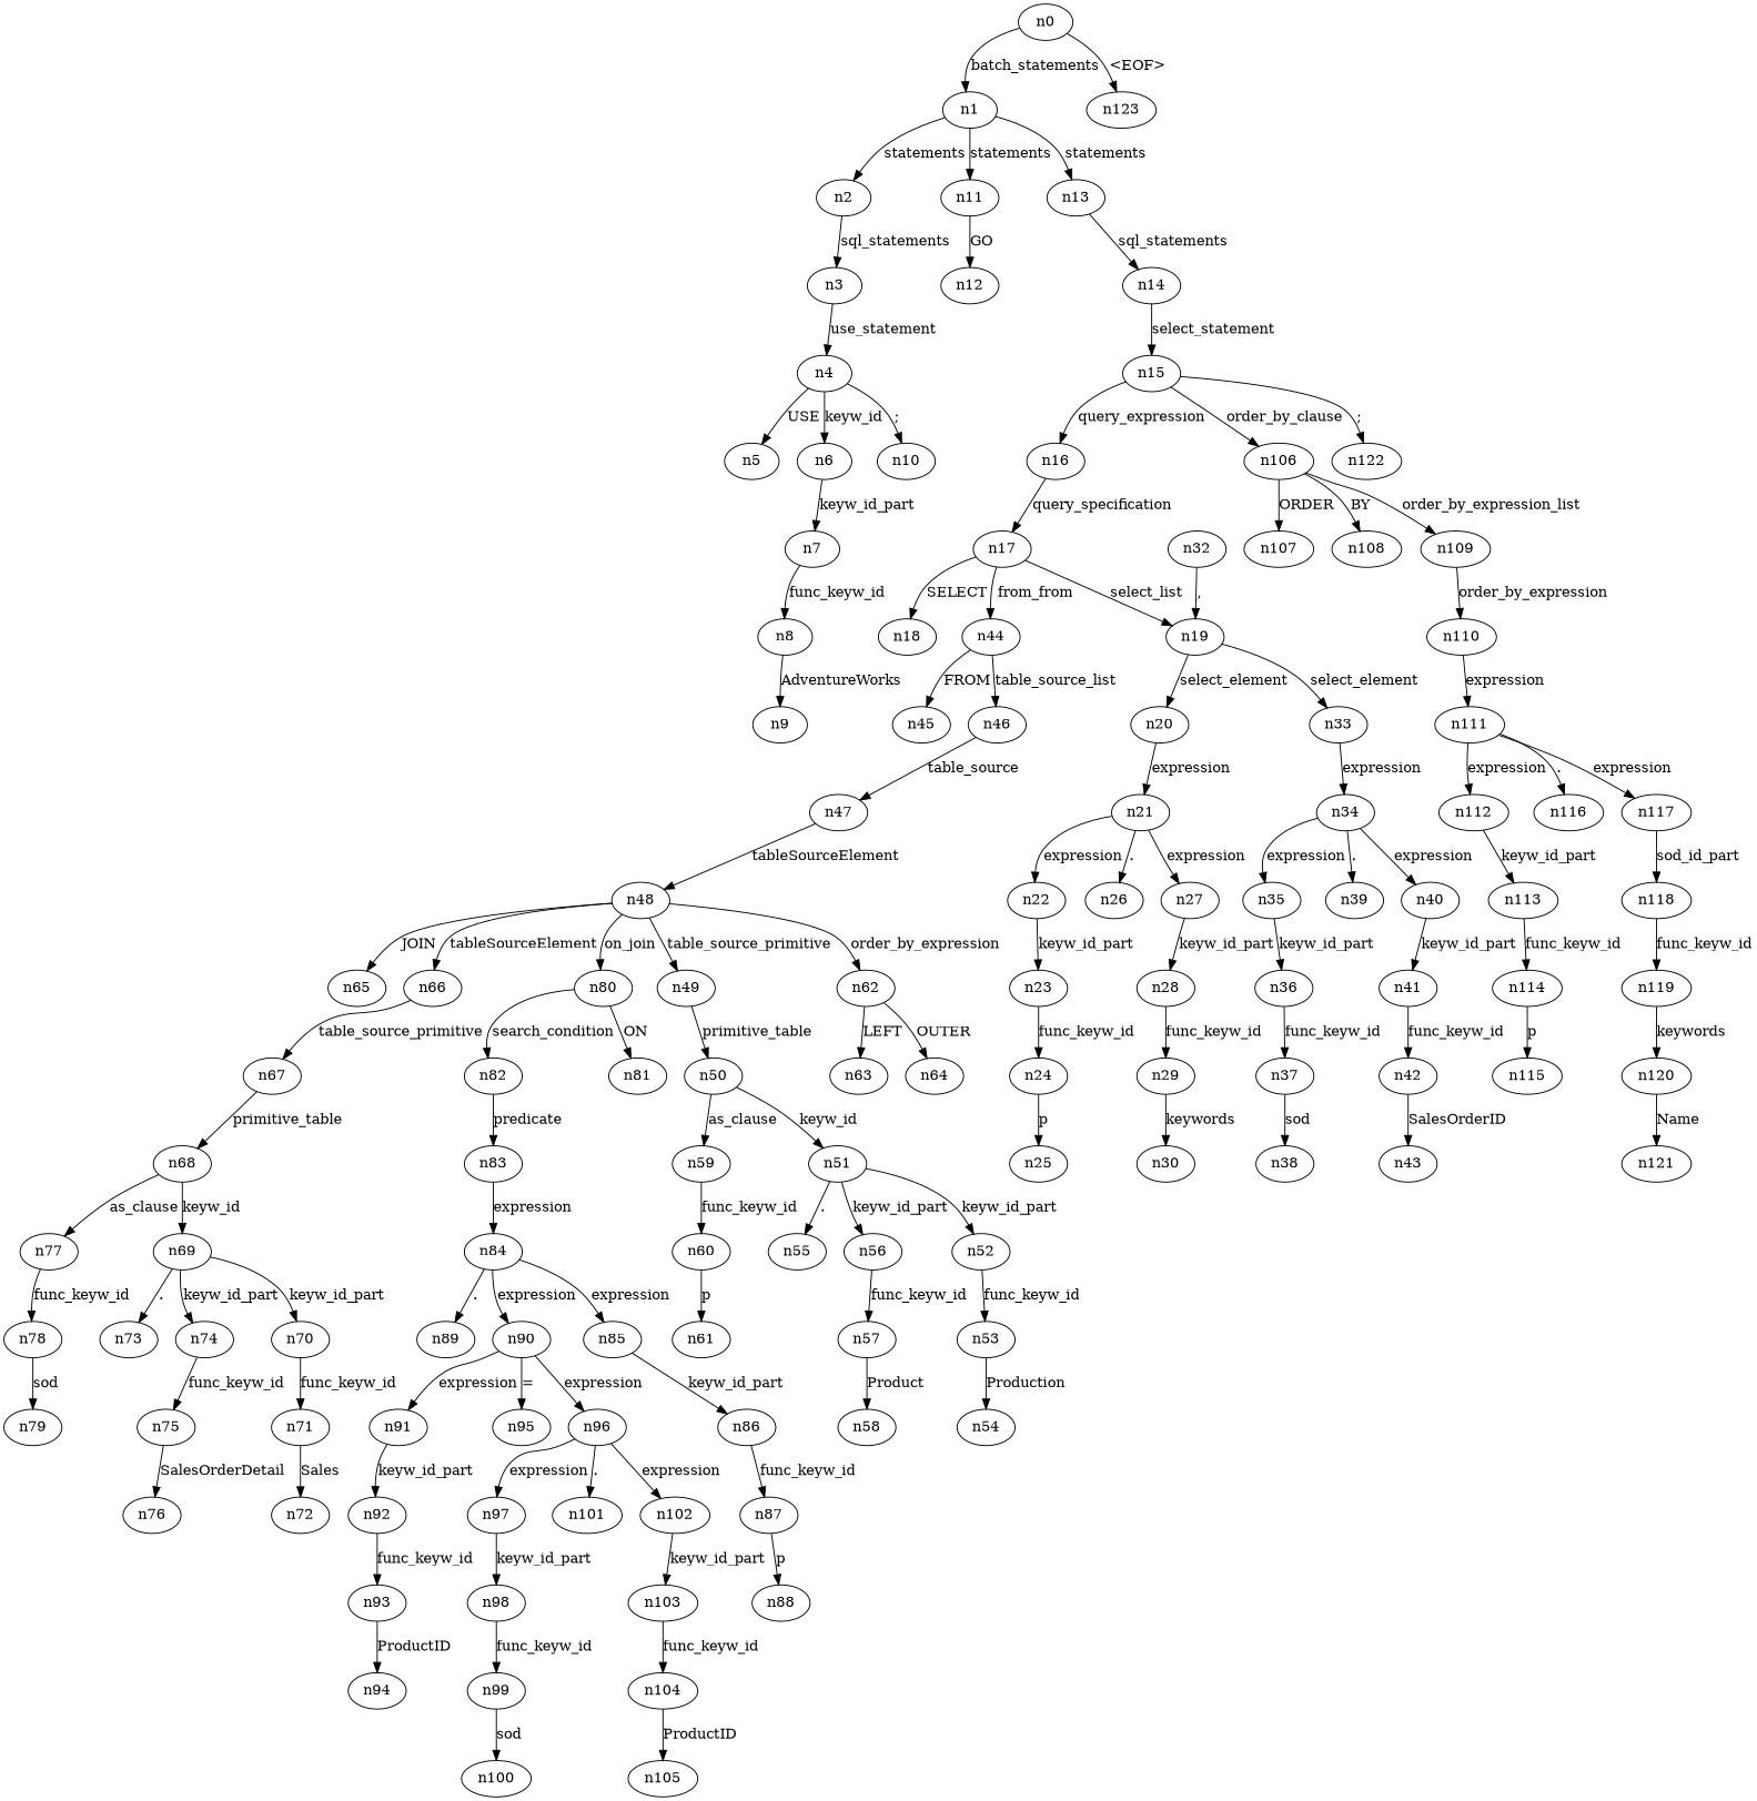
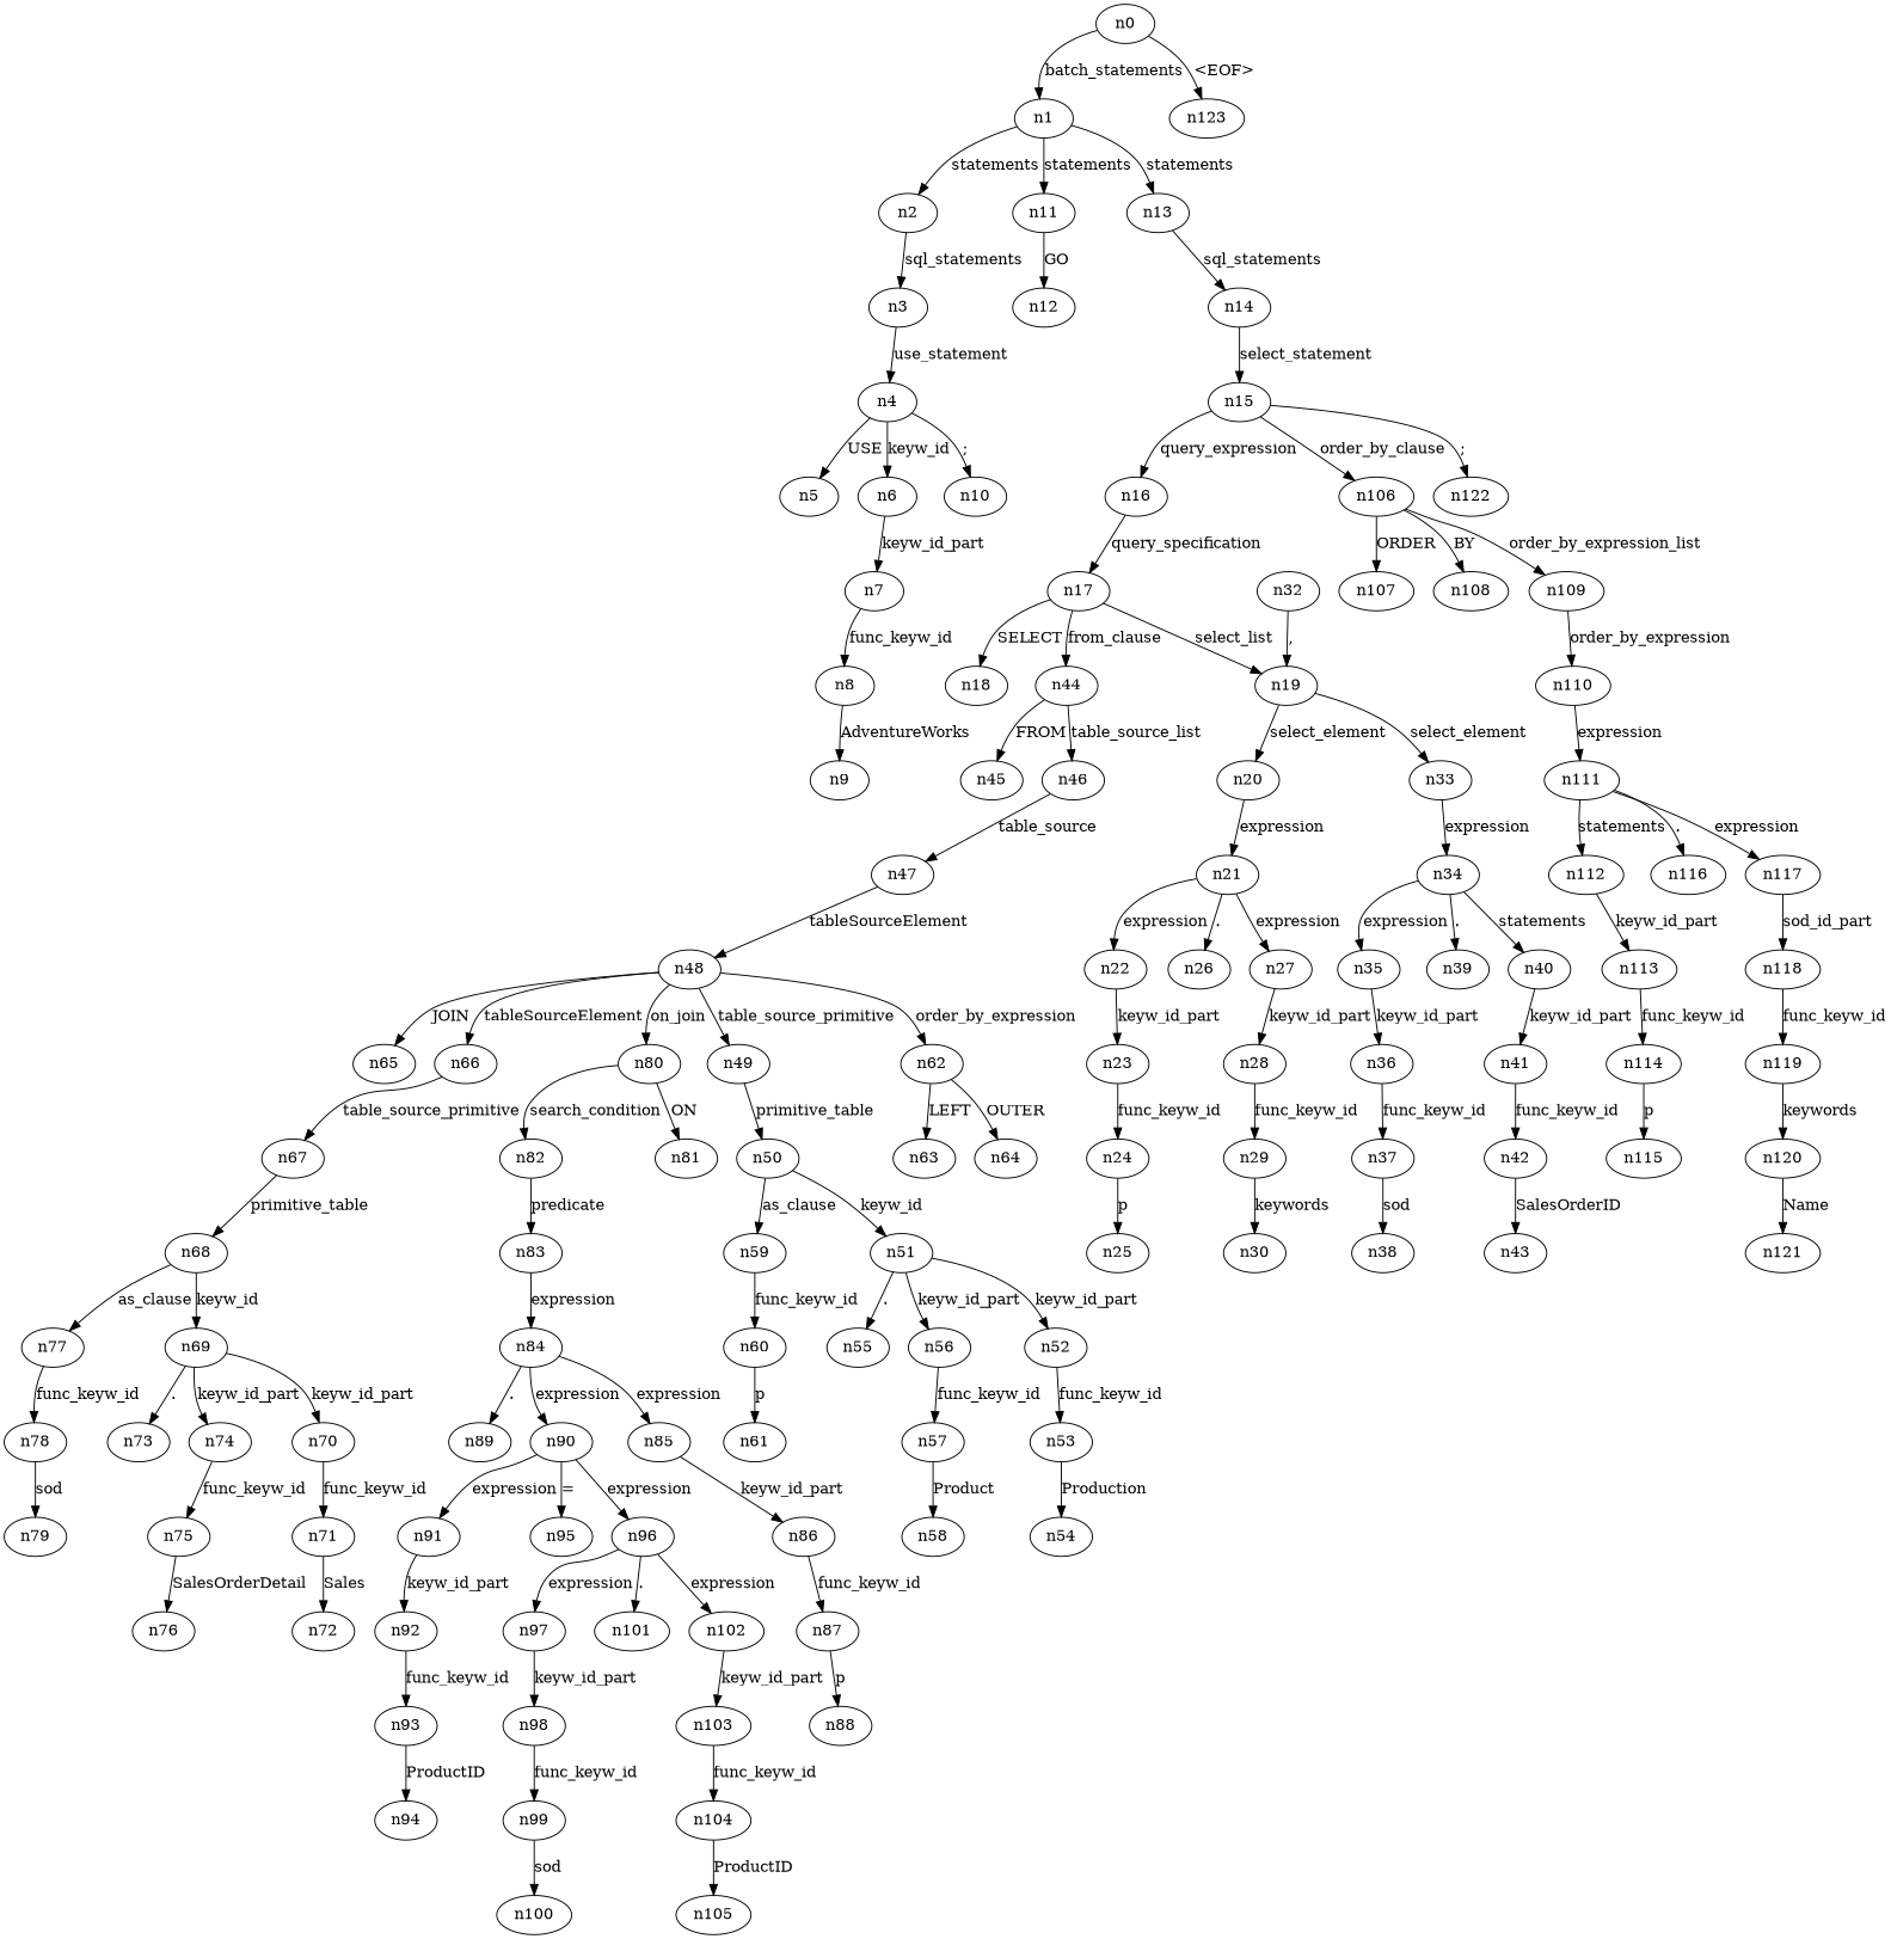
  digraph {
    n0
    n1
    n123
    n2
    n11
    n13
    n3
    n12
    n14
    n4
    n5
    n6
    n10
    n7
    n8
    n9
    n15
    n16
    n106
    n122
    n17
    n107
    n108
    n109
    n18
    n19
    n44
    n20
    n33
    n45
    n46
    n21
    n32
    n34
    n22
    n26
    n27
    n23
    n28
    n24
    n25
    n29
    n30
    n35
    n39
    n40
    n36
    n41
    n37
    n38
    n42
    n43
    n47
    n48
    n49
    n62
    n65
    n66
    n80
    n50
    n63
    n64
    n67
    n81
    n82
    n51
    n59
    n52
    n55
    n56
    n60
    n53
    n57
    n54
    n58
    n61
    n68
    n69
    n77
    n70
    n73
    n74
    n78
    n71
    n75
    n72
    n76
    n79
    n83
    n84
    n85
    n89
    n90
    n86
    n91
    n95
    n96
    n87
    n88
    n92
    n97
    n101
    n102
    n93
    n94
    n98
    n103
    n99
    n100
    n104
    n105
    n110
    n111
    n112
    n116
    n117
    n113
    n118
    n114
    n115
    n119
    n120
    n121
    n0 -> n1 [label=batch_statements]
    n0 -> n123 [label="<EOF>"]
    n1 -> n2 [label=statements]
    n1 -> n11 [label=statements]
    n1 -> n13 [label=statements]
    n2 -> n3 [label=sql_statements]
    n11 -> n12 [label=GO]
    n13 -> n14 [label=sql_statements]
    n3 -> n4 [label=use_statement]
    n14 -> n15 [label=select_statement]
    n4 -> n5 [label=USE]
    n4 -> n6 [label=keyw_id]
    n4 -> n10 [label=";"]
    n6 -> n7 [label=keyw_id_part]
    n7 -> n8 [label=func_keyw_id]
    n8 -> n9 [label=AdventureWorks]
    n15 -> n16 [label=query_expression]
    n15 -> n106 [label=order_by_clause]
    n15 -> n122 [label=";"]
    n16 -> n17 [label=query_specification]
    n106 -> n107 [label=ORDER]
    n106 -> n108 [label=BY]
    n106 -> n109 [label=order_by_expression_list]
    n17 -> n18 [label=SELECT]
    n17 -> n19 [label=select_list]
-   n17 -> n44 [label=from_from]
+   n17 -> n44 [label=from_clause]
    n109 -> n110 [label=order_by_expression]
    n19 -> n20 [label=select_element]
    n19 -> n33 [label=select_element]
    n44 -> n45 [label=FROM]
    n44 -> n46 [label=table_source_list]
    n20 -> n21 [label=expression]
    n33 -> n34 [label=expression]
    n46 -> n47 [label=table_source]
    n21 -> n22 [label=expression]
    n21 -> n26 [label="."]
    n21 -> n27 [label=expression]
    n32 -> n19 [label=","]
    n34 -> n35 [label=expression]
    n34 -> n39 [label="."]
-   n34 -> n40 [label=expression]
+   n34 -> n40 [label=statements]
    n22 -> n23 [label=keyw_id_part]
    n27 -> n28 [label=keyw_id_part]
    n23 -> n24 [label=func_keyw_id]
    n28 -> n29 [label=func_keyw_id]
    n24 -> n25 [label=p]
    n29 -> n30 [label=keywords]
    n35 -> n36 [label=keyw_id_part]
    n40 -> n41 [label=keyw_id_part]
    n36 -> n37 [label=func_keyw_id]
    n41 -> n42 [label=func_keyw_id]
    n37 -> n38 [label=sod]
    n42 -> n43 [label=SalesOrderID]
    n47 -> n48 [label=tableSourceElement]
    n48 -> n49 [label=table_source_primitive]
    n48 -> n62 [label=order_by_expression]
    n48 -> n65 [label=JOIN]
    n48 -> n66 [label=tableSourceElement]
    n48 -> n80 [label=on_join]
    n49 -> n50 [label=primitive_table]
    n62 -> n63 [label=LEFT]
    n62 -> n64 [label=OUTER]
    n66 -> n67 [label=table_source_primitive]
    n80 -> n81 [label=ON]
    n80 -> n82 [label=search_condition]
    n50 -> n51 [label=keyw_id]
    n50 -> n59 [label=as_clause]
    n67 -> n68 [label=primitive_table]
    n82 -> n83 [label=predicate]
    n51 -> n52 [label=keyw_id_part]
    n51 -> n55 [label="."]
    n51 -> n56 [label=keyw_id_part]
    n59 -> n60 [label=func_keyw_id]
    n52 -> n53 [label=func_keyw_id]
    n56 -> n57 [label=func_keyw_id]
    n60 -> n61 [label=p]
    n53 -> n54 [label=Production]
    n57 -> n58 [label=Product]
    n68 -> n69 [label=keyw_id]
    n68 -> n77 [label=as_clause]
    n69 -> n70 [label=keyw_id_part]
    n69 -> n73 [label="."]
    n69 -> n74 [label=keyw_id_part]
    n77 -> n78 [label=func_keyw_id]
    n70 -> n71 [label=func_keyw_id]
    n74 -> n75 [label=func_keyw_id]
    n78 -> n79 [label=sod]
    n71 -> n72 [label=Sales]
    n75 -> n76 [label=SalesOrderDetail]
    n83 -> n84 [label=expression]
    n84 -> n85 [label=expression]
    n84 -> n89 [label="."]
    n84 -> n90 [label=expression]
    n85 -> n86 [label=keyw_id_part]
    n90 -> n91 [label=expression]
    n90 -> n95 [label="="]
    n90 -> n96 [label=expression]
    n86 -> n87 [label=func_keyw_id]
    n91 -> n92 [label=keyw_id_part]
    n96 -> n97 [label=expression]
    n96 -> n101 [label="."]
    n96 -> n102 [label=expression]
    n87 -> n88 [label=p]
    n92 -> n93 [label=func_keyw_id]
    n97 -> n98 [label=keyw_id_part]
    n102 -> n103 [label=keyw_id_part]
    n93 -> n94 [label=ProductID]
    n98 -> n99 [label=func_keyw_id]
    n103 -> n104 [label=func_keyw_id]
    n99 -> n100 [label=sod]
    n104 -> n105 [label=ProductID]
    n110 -> n111 [label=expression]
-   n111 -> n112 [label=expression]
+   n111 -> n112 [label=statements]
    n111 -> n116 [label="."]
    n111 -> n117 [label=expression]
    n112 -> n113 [label=keyw_id_part]
    n117 -> n118 [label=sod_id_part]
    n113 -> n114 [label=func_keyw_id]
    n118 -> n119 [label=func_keyw_id]
    n114 -> n115 [label=p]
    n119 -> n120 [label=keywords]
    n120 -> n121 [label=Name]
  }
